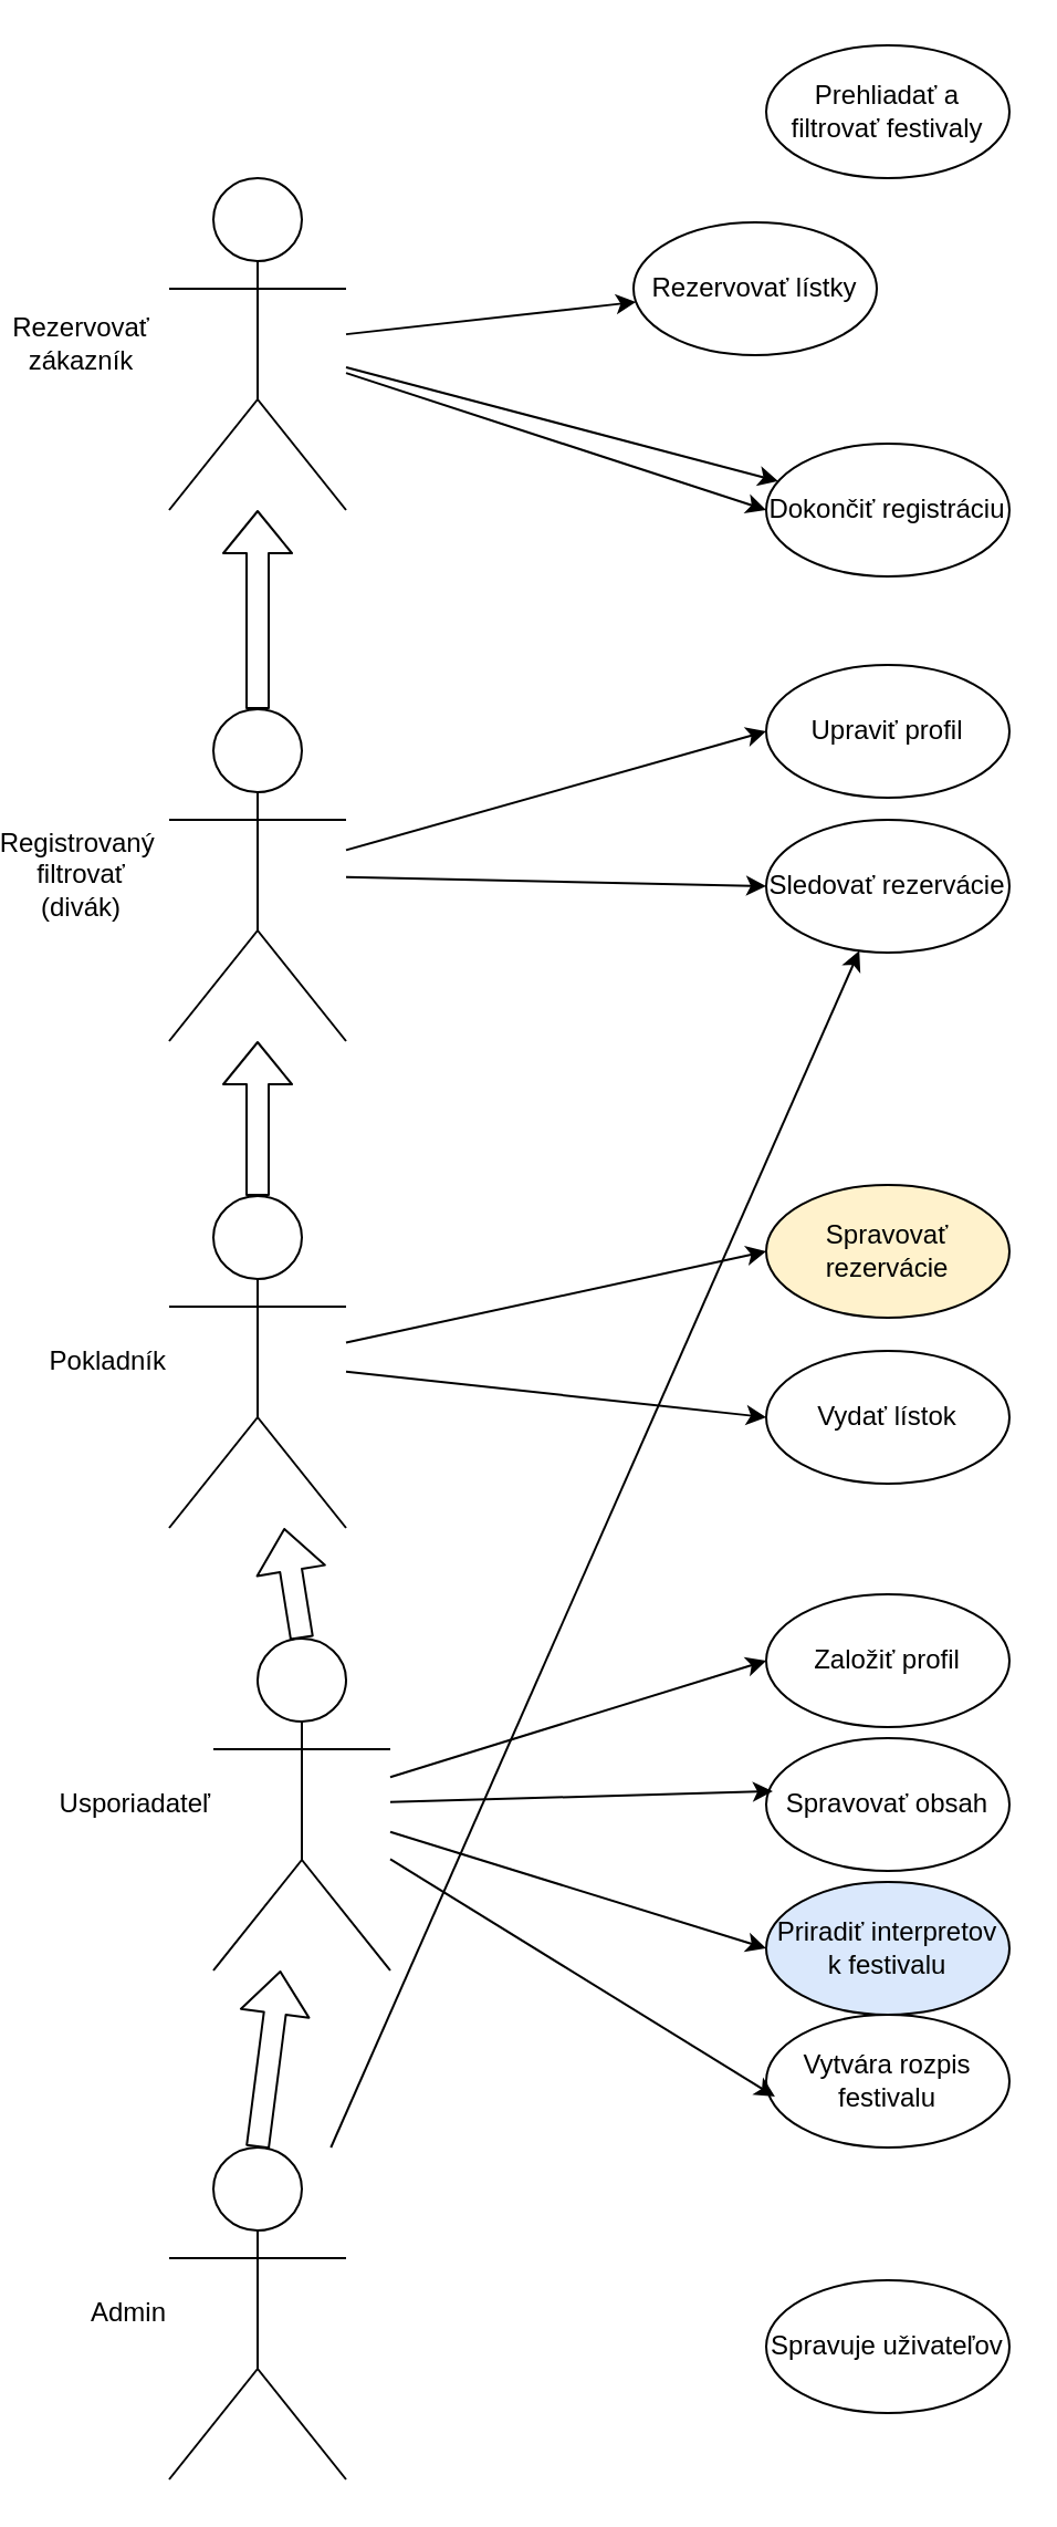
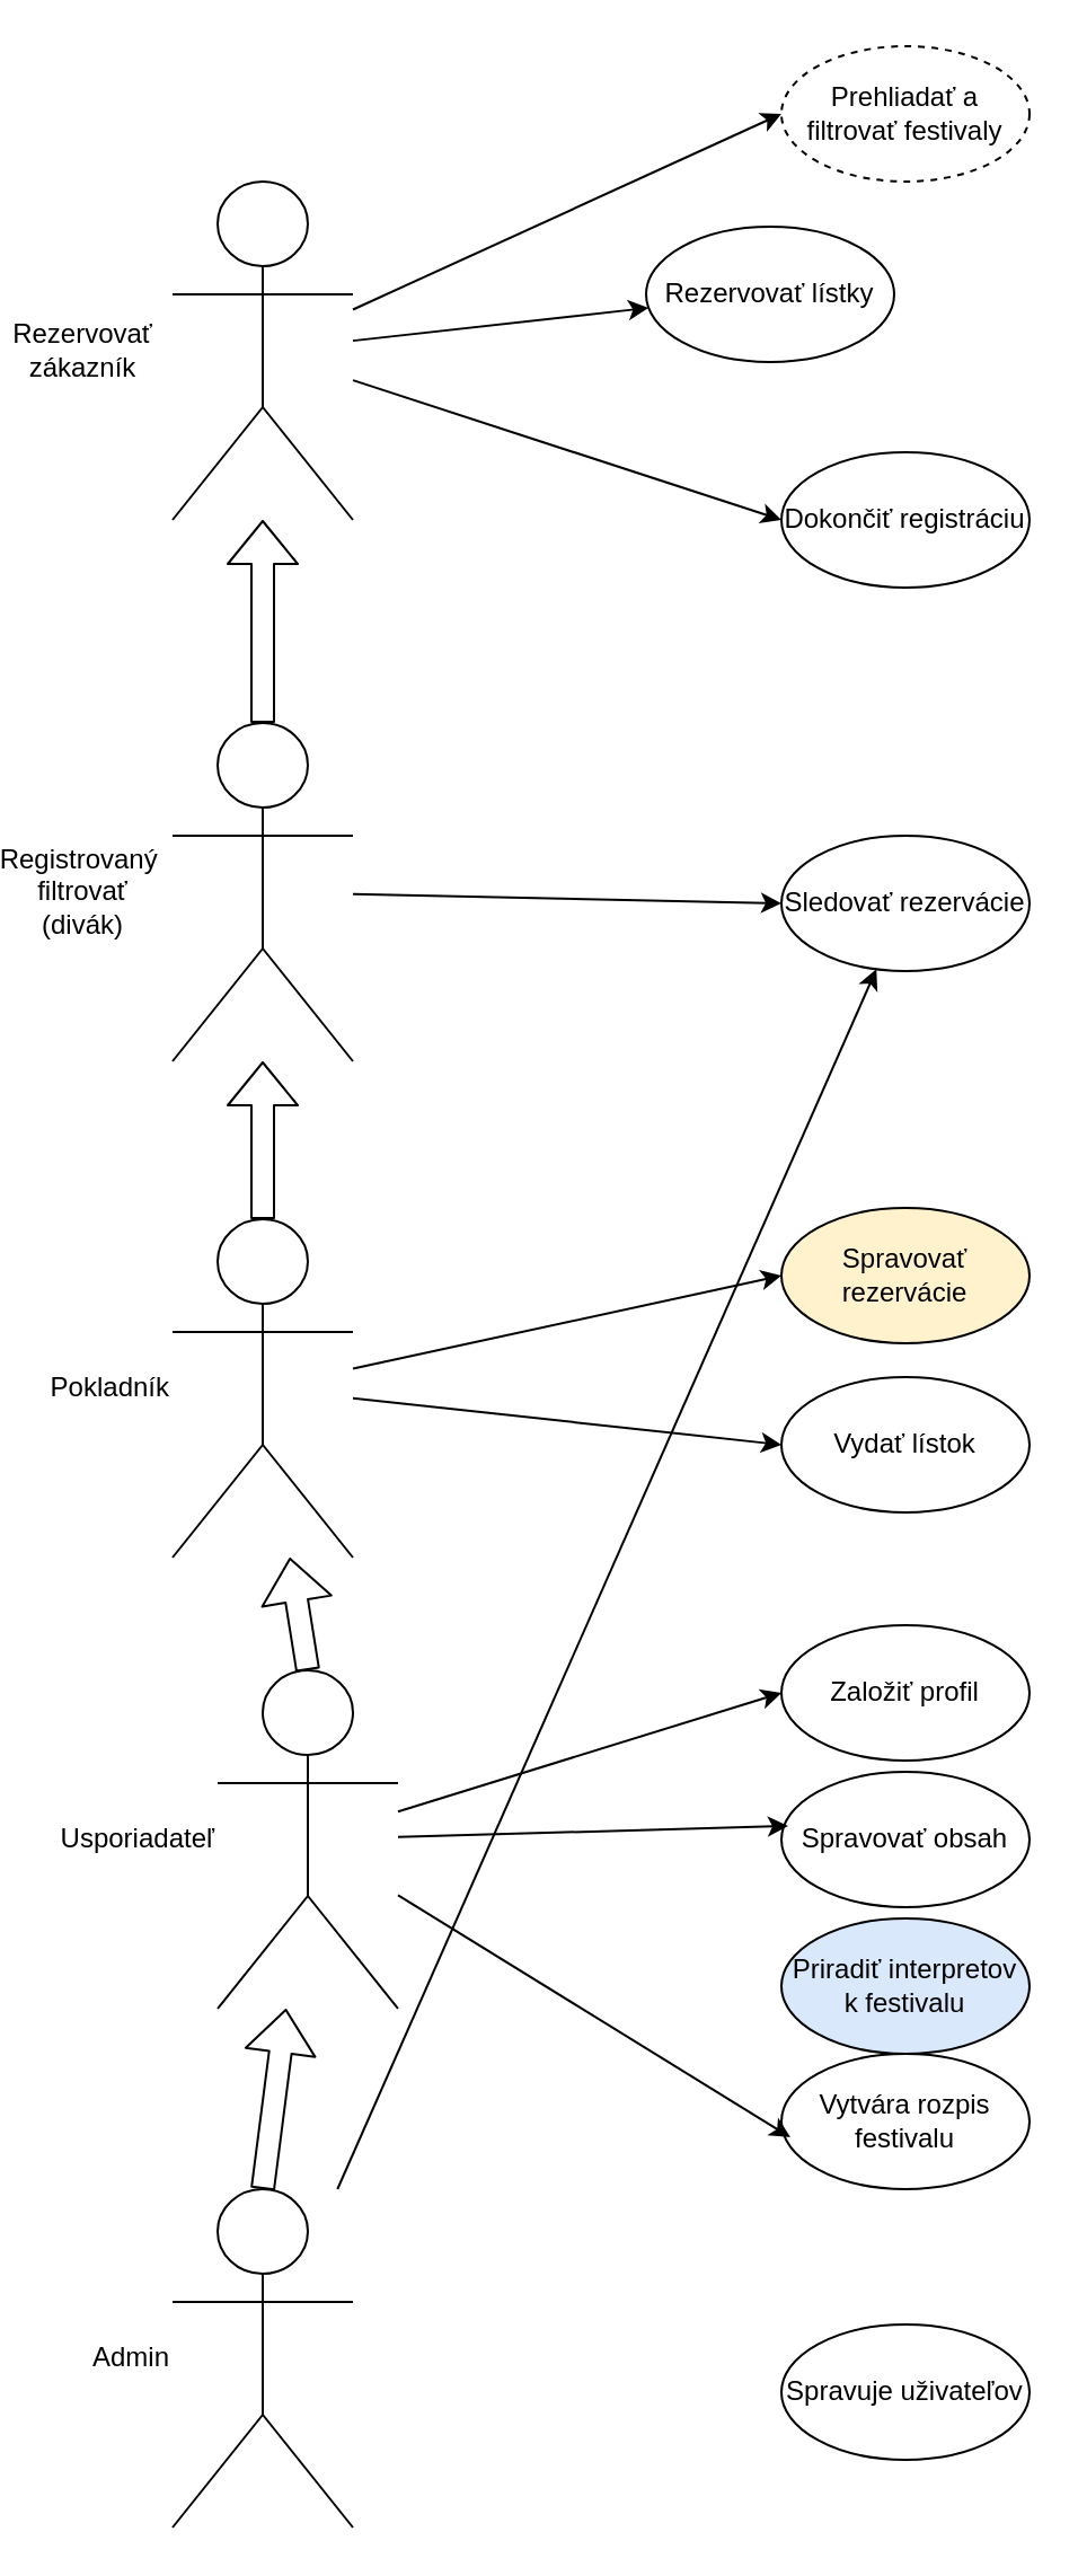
  <mxCell id="0" />
  <mxCell id="1" parent="0" />
  <mxCell id="2" value="Admin" style="shape=umlActor;verticalLabelPosition=middle;verticalAlign=middle;html=1;outlineConnect=0;labelPosition=left;align=right;" vertex="1" parent="1"><mxGeometry x="20" y="970" width="80" height="150" as="geometry" /></mxCell>
  <mxCell id="3" value="Usporiadateľ" style="shape=umlActor;verticalLabelPosition=middle;verticalAlign=middle;html=1;outlineConnect=0;labelPosition=left;align=right;" vertex="1" parent="1"><mxGeometry x="40" y="740" width="80" height="150" as="geometry" /></mxCell>
  <mxCell id="4" value="Pokladník" style="shape=umlActor;verticalLabelPosition=middle;verticalAlign=middle;html=1;outlineConnect=0;labelPosition=left;align=right;" vertex="1" parent="1"><mxGeometry x="20" y="540" width="80" height="150" as="geometry" /></mxCell>
  <mxCell id="5" value="&lt;div&gt;&lt;span&gt;Registrovaný&amp;nbsp;&lt;/span&gt;&lt;/div&gt;filtrovať&lt;br&gt;(divák)" style="shape=umlActor;verticalLabelPosition=middle;verticalAlign=middle;html=1;outlineConnect=0;labelPosition=left;align=center;" vertex="1" parent="1"><mxGeometry x="20" y="320" width="80" height="150" as="geometry" /></mxCell>
  <mxCell id="6" value="Rezervovať &lt;br&gt;zákazník" style="shape=umlActor;verticalLabelPosition=middle;verticalAlign=middle;html=1;outlineConnect=0;labelPosition=left;align=center;" vertex="1" parent="1"><mxGeometry x="20" y="80" width="80" height="150" as="geometry" /></mxCell>
- <mxCell id="7" value="Prehliadať a filtrovať festivaly" style="ellipse;whiteSpace=wrap;html=1;" vertex="1" parent="1"><mxGeometry x="290" y="20" width="110" height="60" as="geometry" /></mxCell>
- <mxCell id="8" value="" style="endArrow=classic;html=1;" edge="1" parent="1" source="6" target="10"><mxGeometry width="50" height="50" relative="1" as="geometry"><mxPoint x="60" y="160" as="sourcePoint" /><mxPoint x="150" y="110" as="targetPoint" /></mxGeometry></mxCell>
+ <mxCell id="7" value="Prehliadať a filtrovať festivaly" style="ellipse;whiteSpace=wrap;html=1;dashed=1;" vertex="1" parent="1"><mxGeometry x="290" y="20" width="110" height="60" as="geometry" /></mxCell>
+ <mxCell id="8" value="" style="endArrow=classic;html=1;entryX=0;entryY=0.5;entryDx=0;entryDy=0;" edge="1" parent="1" source="6" target="7"><mxGeometry width="50" height="50" relative="1" as="geometry"><mxPoint x="60" y="160" as="sourcePoint" /><mxPoint x="150" y="110" as="targetPoint" /></mxGeometry></mxCell>
  <mxCell id="9" value="Rezervovať lístky" style="ellipse;whiteSpace=wrap;html=1;" vertex="1" parent="1"><mxGeometry x="230" y="100" width="110" height="60" as="geometry" /></mxCell>
  <mxCell id="10" value="Dokončiť registráciu" style="ellipse;whiteSpace=wrap;html=1;" vertex="1" parent="1"><mxGeometry x="290" y="200" width="110" height="60" as="geometry" /></mxCell>
  <mxCell id="11" value="" style="endArrow=classic;html=1;" edge="1" parent="1" source="6"><mxGeometry width="50" height="50" relative="1" as="geometry"><mxPoint x="330" y="250" as="sourcePoint" /><mxPoint x="290" y="230" as="targetPoint" /></mxGeometry></mxCell>
  <mxCell id="12" value="" style="endArrow=classic;html=1;" edge="1" parent="1" source="6" target="9"><mxGeometry width="50" height="50" relative="1" as="geometry"><mxPoint x="100" y="160" as="sourcePoint" /><mxPoint x="150" y="110" as="targetPoint" /></mxGeometry></mxCell>
- <mxCell id="13" value="Upraviť profil" style="ellipse;whiteSpace=wrap;html=1;" vertex="1" parent="1"><mxGeometry x="290" y="300" width="110" height="60" as="geometry" /></mxCell>
  <mxCell id="14" value="Sledovať rezervácie" style="ellipse;whiteSpace=wrap;html=1;" vertex="1" parent="1"><mxGeometry x="290" y="370" width="110" height="60" as="geometry" /></mxCell>
  <mxCell id="15" value="" style="shape=flexArrow;endArrow=classic;html=1;exitX=0.5;exitY=0;exitDx=0;exitDy=0;exitPerimeter=0;" edge="1" parent="1" source="5" target="6"><mxGeometry width="50" height="50" relative="1" as="geometry"><mxPoint x="40" y="310" as="sourcePoint" /><mxPoint x="90" y="260" as="targetPoint" /></mxGeometry></mxCell>
- <mxCell id="16" value="" style="endArrow=classic;html=1;entryX=0;entryY=0.5;entryDx=0;entryDy=0;" edge="1" parent="1" source="5" target="13"><mxGeometry width="50" height="50" relative="1" as="geometry"><mxPoint x="120" y="380" as="sourcePoint" /><mxPoint x="170" y="330" as="targetPoint" /></mxGeometry></mxCell>
  <mxCell id="17" value="" style="endArrow=classic;html=1;entryX=0;entryY=0.5;entryDx=0;entryDy=0;" edge="1" parent="1" source="5" target="14"><mxGeometry width="50" height="50" relative="1" as="geometry"><mxPoint x="140" y="400" as="sourcePoint" /><mxPoint x="330" y="346.304" as="targetPoint" /></mxGeometry></mxCell>
  <mxCell id="18" value="Spravovať rezervácie" style="ellipse;whiteSpace=wrap;html=1;fillColor=#fff2cc;" vertex="1" parent="1"><mxGeometry x="290" y="535" width="110" height="60" as="geometry" /></mxCell>
  <mxCell id="19" value="Vydať lístok" style="ellipse;whiteSpace=wrap;html=1;" vertex="1" parent="1"><mxGeometry x="290" y="610" width="110" height="60" as="geometry" /></mxCell>
  <mxCell id="20" value="" style="endArrow=classic;html=1;entryX=0;entryY=0.5;entryDx=0;entryDy=0;" edge="1" parent="1" source="4" target="18"><mxGeometry width="50" height="50" relative="1" as="geometry"><mxPoint x="330" y="740" as="sourcePoint" /><mxPoint x="380" y="690" as="targetPoint" /></mxGeometry></mxCell>
  <mxCell id="21" value="" style="endArrow=classic;html=1;entryX=0;entryY=0.5;entryDx=0;entryDy=0;" edge="1" parent="1" source="4" target="19"><mxGeometry width="50" height="50" relative="1" as="geometry"><mxPoint x="330" y="740" as="sourcePoint" /><mxPoint x="380" y="690" as="targetPoint" /></mxGeometry></mxCell>
  <mxCell id="22" value="" style="shape=flexArrow;endArrow=classic;html=1;" edge="1" parent="1" source="4" target="5"><mxGeometry width="50" height="50" relative="1" as="geometry"><mxPoint x="59.5" y="540" as="sourcePoint" /><mxPoint x="59.5" y="450" as="targetPoint" /></mxGeometry></mxCell>
  <mxCell id="23" value="" style="shape=flexArrow;endArrow=classic;html=1;exitX=0.5;exitY=0;exitDx=0;exitDy=0;exitPerimeter=0;" edge="1" parent="1" source="3" target="4"><mxGeometry width="50" height="50" relative="1" as="geometry"><mxPoint x="80" y="720" as="sourcePoint" /><mxPoint x="80" y="630" as="targetPoint" /></mxGeometry></mxCell>
  <mxCell id="24" value="" style="shape=flexArrow;endArrow=classic;html=1;exitX=0.5;exitY=0;exitDx=0;exitDy=0;exitPerimeter=0;" edge="1" parent="1" source="2" target="3"><mxGeometry width="50" height="50" relative="1" as="geometry"><mxPoint x="60" y="950" as="sourcePoint" /><mxPoint x="60" y="860" as="targetPoint" /></mxGeometry></mxCell>
  <mxCell id="25" value="Založiť profil" style="ellipse;whiteSpace=wrap;html=1;" vertex="1" parent="1"><mxGeometry x="290" y="720" width="110" height="60" as="geometry" /></mxCell>
  <mxCell id="26" value="Spravovať obsah" style="ellipse;whiteSpace=wrap;html=1;" vertex="1" parent="1"><mxGeometry x="290" y="785" width="110" height="60" as="geometry" /></mxCell>
  <mxCell id="27" value="Spravuje uživateľov" style="ellipse;whiteSpace=wrap;html=1;" vertex="1" parent="1"><mxGeometry x="290" y="1030" width="110" height="60" as="geometry" /></mxCell>
  <mxCell id="28" value="Priradiť interpretov k festivalu" style="ellipse;whiteSpace=wrap;html=1;fillColor=#dae8fc;" vertex="1" parent="1"><mxGeometry x="290" y="850" width="110" height="60" as="geometry" /></mxCell>
  <mxCell id="29" value="Vytvára rozpis festivalu" style="ellipse;whiteSpace=wrap;html=1;" vertex="1" parent="1"><mxGeometry x="290" y="910" width="110" height="60" as="geometry" /></mxCell>
  <mxCell id="30" value="" style="endArrow=classic;html=1;entryX=0;entryY=0.5;entryDx=0;entryDy=0;" edge="1" parent="1" source="3" target="25"><mxGeometry width="50" height="50" relative="1" as="geometry"><mxPoint x="330" y="800" as="sourcePoint" /><mxPoint x="380" y="750" as="targetPoint" /></mxGeometry></mxCell>
  <mxCell id="31" value="" style="endArrow=classic;html=1;entryX=0.027;entryY=0.4;entryDx=0;entryDy=0;entryPerimeter=0;" edge="1" parent="1" source="3" target="26"><mxGeometry width="50" height="50" relative="1" as="geometry"><mxPoint x="330" y="800" as="sourcePoint" /><mxPoint x="380" y="750" as="targetPoint" /></mxGeometry></mxCell>
- <mxCell id="32" value="" style="endArrow=classic;html=1;entryX=0;entryY=0.5;entryDx=0;entryDy=0;" edge="1" parent="1" source="3" target="28"><mxGeometry width="50" height="50" relative="1" as="geometry"><mxPoint x="330" y="800" as="sourcePoint" /><mxPoint x="380" y="750" as="targetPoint" /></mxGeometry></mxCell>
  <mxCell id="33" value="" style="endArrow=classic;html=1;entryX=0.036;entryY=0.617;entryDx=0;entryDy=0;entryPerimeter=0;" edge="1" parent="1" source="3" target="29"><mxGeometry width="50" height="50" relative="1" as="geometry"><mxPoint x="330" y="800" as="sourcePoint" /><mxPoint x="380" y="750" as="targetPoint" /></mxGeometry></mxCell>
  <mxCell id="34" value="" style="endArrow=classic;html=1;" edge="1" parent="1" source="2" target="14"><mxGeometry width="50" height="50" relative="1" as="geometry"><mxPoint x="330" y="800" as="sourcePoint" /><mxPoint x="380" y="750" as="targetPoint" /></mxGeometry></mxCell>
